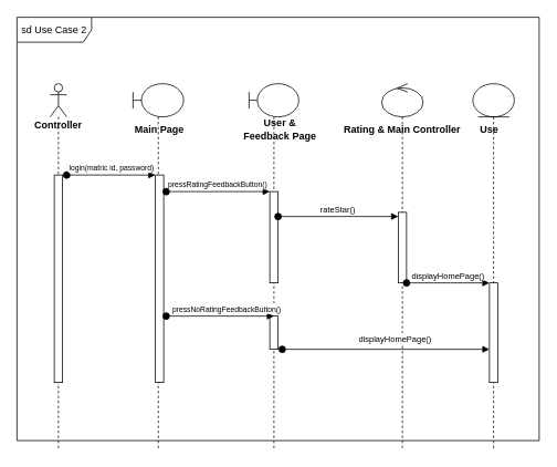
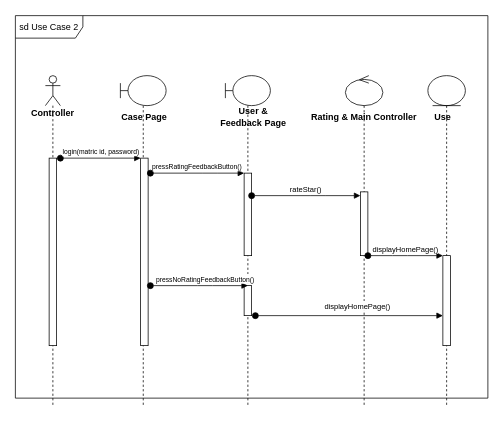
  <mxCell id="0" />
  <mxCell id="1" parent="0" />
  <mxCell id="2" value="sd Use Case 2" style="shape=umlFrame;whiteSpace=wrap;html=1;width=90;height=30;" vertex="1" parent="1"><mxGeometry x="20" y="20" width="630" height="510" as="geometry" /></mxCell>
  <mxCell id="3" value="&lt;b&gt;Controller&lt;/b&gt;" style="shape=umlLifeline;participant=umlActor;perimeter=lifelinePerimeter;whiteSpace=wrap;html=1;container=1;collapsible=0;recursiveResize=0;verticalAlign=top;spacingTop=36;outlineConnect=0;" vertex="1" parent="1"><mxGeometry x="60" y="100" width="20" height="440" as="geometry" /></mxCell>
  <mxCell id="4" value="" style="html=1;points=[];perimeter=orthogonalPerimeter;" vertex="1" parent="3"><mxGeometry x="5" y="110" width="10" height="250" as="geometry" /></mxCell>
  <mxCell id="5" value="" style="shape=umlLifeline;participant=umlBoundary;perimeter=lifelinePerimeter;whiteSpace=wrap;html=1;container=1;collapsible=0;recursiveResize=0;verticalAlign=top;spacingTop=36;outlineConnect=0;" vertex="1" parent="1"><mxGeometry x="160" y="100" width="61" height="440" as="geometry" /></mxCell>
- <mxCell id="6" value="&lt;b&gt;Main Page&lt;/b&gt;" style="text;html=1;strokeColor=none;fillColor=none;align=center;verticalAlign=middle;whiteSpace=wrap;rounded=0;" vertex="1" parent="5"><mxGeometry x="-11" y="40" width="86" height="30" as="geometry" /></mxCell>
+ <mxCell id="6" value="&lt;b&gt;Case Page&lt;/b&gt;" style="text;html=1;strokeColor=none;fillColor=none;align=center;verticalAlign=middle;whiteSpace=wrap;rounded=0;" vertex="1" parent="5"><mxGeometry x="-11" y="40" width="86" height="30" as="geometry" /></mxCell>
  <mxCell id="7" value="" style="html=1;points=[];perimeter=orthogonalPerimeter;" vertex="1" parent="5"><mxGeometry x="27" y="110" width="10" height="250" as="geometry" /></mxCell>
  <mxCell id="8" value="" style="shape=umlLifeline;participant=umlBoundary;perimeter=lifelinePerimeter;whiteSpace=wrap;html=1;container=1;collapsible=0;recursiveResize=0;verticalAlign=top;spacingTop=36;outlineConnect=0;" vertex="1" parent="1"><mxGeometry x="300" y="100" width="60" height="440" as="geometry" /></mxCell>
  <mxCell id="9" value="&lt;b&gt;User &amp;amp; Feedback Page&lt;/b&gt;" style="text;html=1;strokeColor=none;fillColor=none;align=center;verticalAlign=middle;whiteSpace=wrap;rounded=0;" vertex="1" parent="8"><mxGeometry x="-10" y="40" width="95" height="30" as="geometry" /></mxCell>
  <mxCell id="10" value="" style="html=1;points=[];perimeter=orthogonalPerimeter;" vertex="1" parent="8"><mxGeometry x="25" y="130" width="10" height="110" as="geometry" /></mxCell>
  <mxCell id="11" value="" style="html=1;points=[];perimeter=orthogonalPerimeter;" vertex="1" parent="8"><mxGeometry x="25" y="280" width="10" height="40" as="geometry" /></mxCell>
  <mxCell id="12" value="" style="shape=umlLifeline;participant=umlControl;perimeter=lifelinePerimeter;whiteSpace=wrap;html=1;container=1;collapsible=0;recursiveResize=0;verticalAlign=top;spacingTop=36;outlineConnect=0;" vertex="1" parent="1"><mxGeometry x="460" y="100" width="50" height="440" as="geometry" /></mxCell>
  <mxCell id="13" value="" style="html=1;points=[];perimeter=orthogonalPerimeter;" vertex="1" parent="12"><mxGeometry x="20" y="155" width="10" height="85" as="geometry" /></mxCell>
  <mxCell id="14" value="&lt;b&gt;Rating &amp;amp; Main Controller&lt;/b&gt;" style="text;html=1;strokeColor=none;fillColor=none;align=center;verticalAlign=middle;whiteSpace=wrap;rounded=0;" vertex="1" parent="1"><mxGeometry x="410" y="140" width="150" height="30" as="geometry" /></mxCell>
  <mxCell id="15" value="&lt;font style=&quot;font-size: 9px;&quot;&gt;login(matric id, password)&lt;/font&gt;" style="html=1;verticalAlign=bottom;startArrow=oval;endArrow=block;startSize=8;exitX=1.5;exitY=0;exitDx=0;exitDy=0;exitPerimeter=0;" edge="1" parent="1" source="4" target="7"><mxGeometry x="0.01" relative="1" as="geometry"><mxPoint x="80" y="200" as="sourcePoint" /><mxPoint as="offset" /></mxGeometry></mxCell>
  <mxCell id="16" value="&lt;font style=&quot;font-size: 9px;&quot;&gt;pressRatingFeedbackButton()&lt;/font&gt;" style="html=1;verticalAlign=bottom;startArrow=oval;endArrow=block;startSize=8;" edge="1" parent="1" target="10"><mxGeometry x="-0.004" relative="1" as="geometry"><mxPoint x="200" y="230" as="sourcePoint" /><mxPoint as="offset" /><Array as="points"><mxPoint x="280" y="230" /></Array></mxGeometry></mxCell>
  <mxCell id="17" value="&lt;div style=&quot;text-align: start;&quot;&gt;&lt;span style=&quot;background-color: initial; font-size: 0px;&quot;&gt;&lt;font face=&quot;monospace&quot; color=&quot;rgba(0, 0, 0, 0)&quot;&gt;us&lt;/font&gt;&lt;/span&gt;&lt;/div&gt;" style="shape=umlLifeline;participant=umlEntity;perimeter=lifelinePerimeter;whiteSpace=wrap;html=1;container=1;collapsible=0;recursiveResize=0;verticalAlign=top;spacingTop=36;outlineConnect=0;" vertex="1" parent="1"><mxGeometry x="570" y="100" width="50" height="440" as="geometry" /></mxCell>
  <mxCell id="18" value="&lt;b&gt;&lt;font style=&quot;font-size: 12px;&quot;&gt;Use&lt;/font&gt;&lt;/b&gt;" style="text;html=1;strokeColor=none;fillColor=none;align=center;verticalAlign=middle;whiteSpace=wrap;rounded=0;" vertex="1" parent="17"><mxGeometry x="-10" y="40" width="60" height="30" as="geometry" /></mxCell>
  <mxCell id="19" value="" style="html=1;points=[];perimeter=orthogonalPerimeter;fontSize=12;" vertex="1" parent="17"><mxGeometry x="20" y="240" width="10" height="120" as="geometry" /></mxCell>
  <mxCell id="20" value="&lt;font size=&quot;1&quot;&gt;rateStar()&lt;/font&gt;" style="html=1;verticalAlign=bottom;startArrow=oval;endArrow=block;startSize=8;" edge="1" parent="1" source="10"><mxGeometry x="-0.004" relative="1" as="geometry"><mxPoint x="340" y="260" as="sourcePoint" /><mxPoint as="offset" /><mxPoint x="480" y="260" as="targetPoint" /><Array as="points"><mxPoint x="423" y="260" /></Array></mxGeometry></mxCell>
  <mxCell id="21" value="&lt;font size=&quot;1&quot;&gt;displayHomePage()&lt;/font&gt;" style="html=1;verticalAlign=bottom;startArrow=oval;endArrow=block;startSize=8;" edge="1" parent="1"><mxGeometry x="-0.004" relative="1" as="geometry"><mxPoint x="490" y="340" as="sourcePoint" /><mxPoint as="offset" /><mxPoint x="590" y="340" as="targetPoint" /><Array as="points"><mxPoint x="533" y="340" /></Array></mxGeometry></mxCell>
  <mxCell id="22" value="&lt;font style=&quot;font-size: 10px;&quot;&gt;displayHomePage()&lt;/font&gt;" style="html=1;verticalAlign=bottom;startArrow=oval;endArrow=block;startSize=8;" edge="1" parent="1"><mxGeometry x="0.088" y="4" relative="1" as="geometry"><mxPoint x="340" y="420" as="sourcePoint" /><mxPoint as="offset" /><mxPoint x="590" y="420" as="targetPoint" /><Array as="points" /></mxGeometry></mxCell>
  <mxCell id="23" value="&lt;span style=&quot;font-size: 9px;&quot;&gt;pressNoRatingFeedbackButton()&lt;/span&gt;" style="html=1;verticalAlign=bottom;startArrow=oval;endArrow=block;startSize=8;" edge="1" parent="1"><mxGeometry x="0.123" relative="1" as="geometry"><mxPoint x="200" y="380" as="sourcePoint" /><mxPoint as="offset" /><mxPoint x="330" y="380" as="targetPoint" /><Array as="points"><mxPoint x="273" y="380" /></Array></mxGeometry></mxCell>
